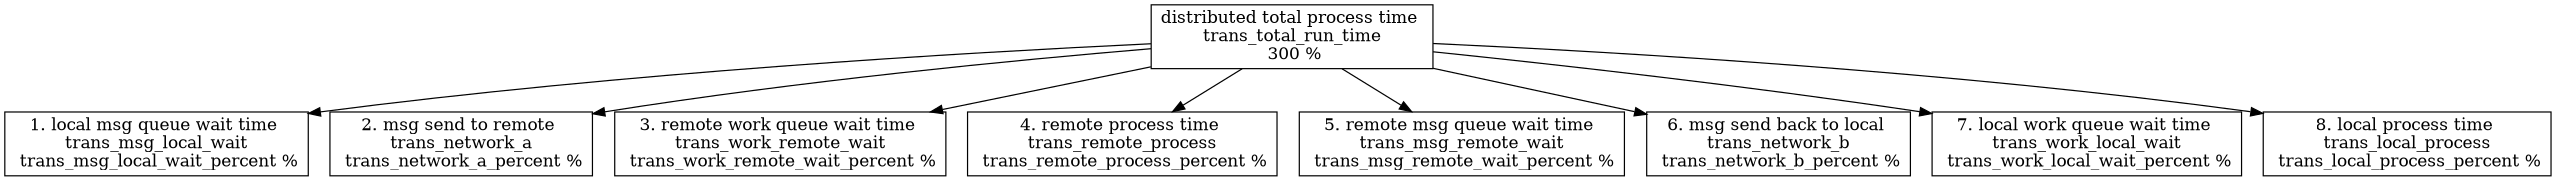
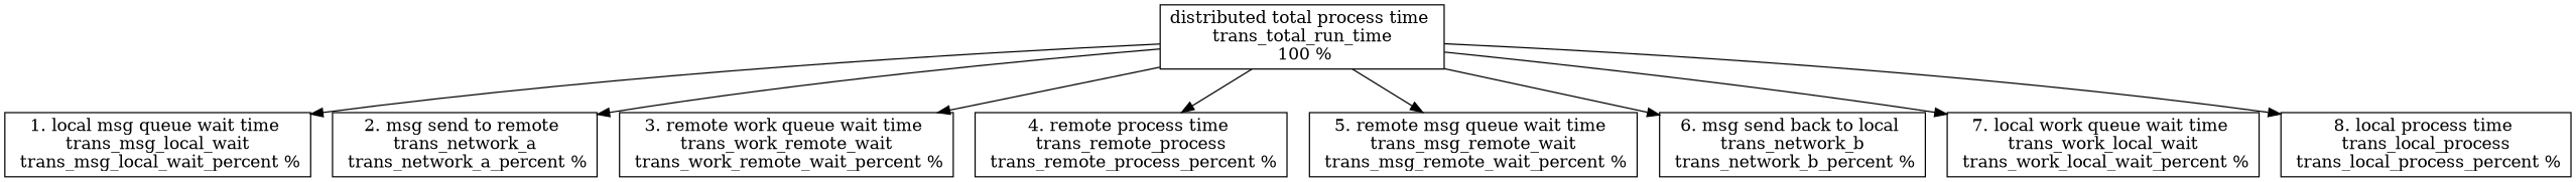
  digraph {
    node [shape=box]
-   n1 [label="distributed total process time \n trans_total_run_time \n 300 %"]
+   n1 [label="distributed total process time \n trans_total_run_time \n 100 %"]
    n2 [label="1. local msg queue wait time \n trans_msg_local_wait \n trans_msg_local_wait_percent %"]
    n3 [label="2. msg send to remote \n trans_network_a \n trans_network_a_percent %"]
    n4 [label="3. remote work queue wait time \n trans_work_remote_wait \n trans_work_remote_wait_percent %"]
    n5 [label="4. remote process time \n trans_remote_process \n trans_remote_process_percent %"]
    n6 [label="5. remote msg queue wait time \n trans_msg_remote_wait \n trans_msg_remote_wait_percent %"]
    n7 [label="6. msg send back to local \n trans_network_b \n trans_network_b_percent %"]
    n8 [label="7. local work queue wait time \n trans_work_local_wait \n trans_work_local_wait_percent %"]
    n9 [label="8. local process time \n trans_local_process \n trans_local_process_percent %"]
    n1 -> n2
    n1 -> n3
    n1 -> n4
    n1 -> n5
    n1 -> n6
    n1 -> n7
    n1 -> n8
    n1 -> n9
  }
